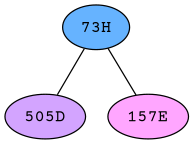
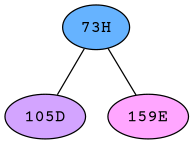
  graph {
    fontname="Courier Prime"
    node [fontname="Courier Prime" style=radial]
    edge [fontname="Courier Prime" penwidth=1]
    n1 [fillcolor="#66B3FF" label="73H"]
-   "105D" [fillcolor="#D3A4FF" label="505D"]
-   "157E" [fillcolor="#FFA6FF"]
+   "105D" [fillcolor="#D3A4FF"]
+   "157E" [fillcolor="#FFA6FF" label="159E"]
    n1 -- "105D"
    n1 -- "157E"
  }
